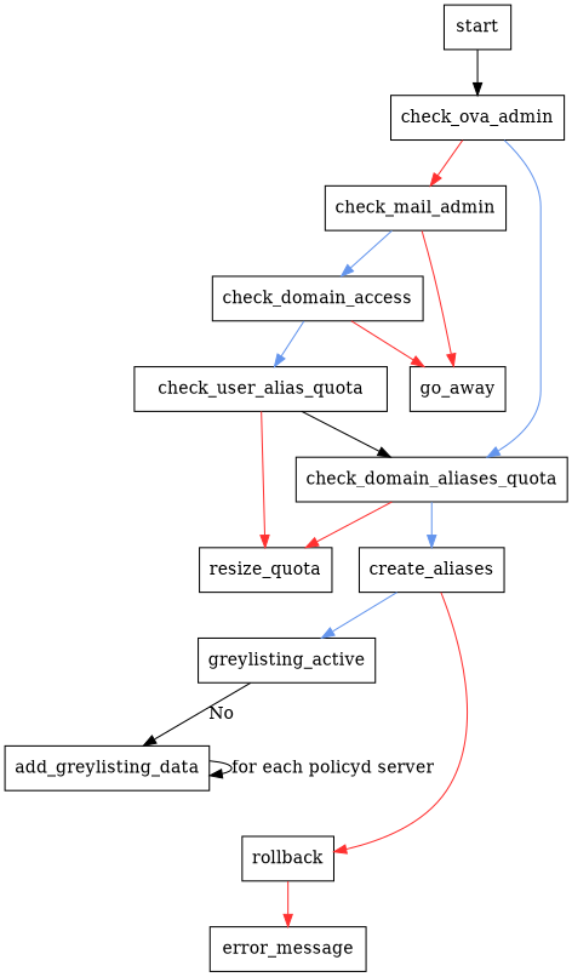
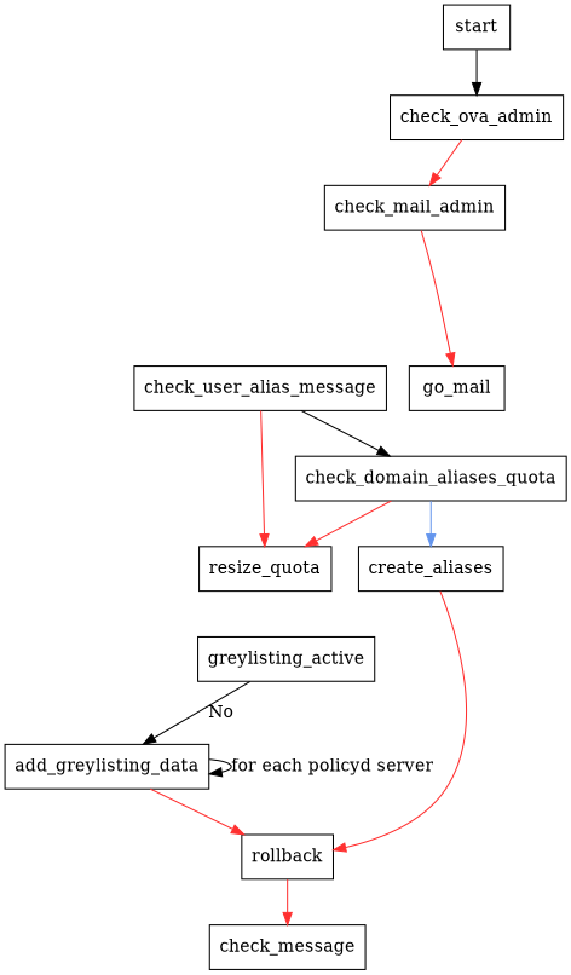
  digraph {
    rankdir=TB
    node [shape=rect]
    edge [color=firebrick1]
    start
    check_ova_admin
    check_mail_admin
    check_domain_aliases_quota
-   go_away
-   check_domain_access
+   go_away [label=go_mail]
    resize_quota
    create_aliases
-   check_user_alias_quota
+   check_user_alias_quota [label=check_user_alias_message]
    greylisting_active
    rollback
    add_greylisting_data
-   error_message
+   error_message [label=check_message]
    start -> check_ova_admin [color=""]
    check_ova_admin -> check_mail_admin
-   check_ova_admin -> check_domain_aliases_quota [color=cornflowerblue]
    check_mail_admin -> go_away
-   check_mail_admin -> check_domain_access [color=cornflowerblue]
    check_domain_aliases_quota -> resize_quota
    check_domain_aliases_quota -> create_aliases [color=cornflowerblue]
-   check_domain_access -> go_away
-   check_domain_access -> check_user_alias_quota [color=cornflowerblue]
-   create_aliases -> greylisting_active [color=cornflowerblue]
    create_aliases -> rollback
    check_user_alias_quota -> check_domain_aliases_quota [color=black]
    check_user_alias_quota -> resize_quota
    greylisting_active -> add_greylisting_data [label=No color=""]
    rollback -> error_message
+   add_greylisting_data -> rollback
    add_greylisting_data -> add_greylisting_data [label="for each policyd server" color=""]
  }
